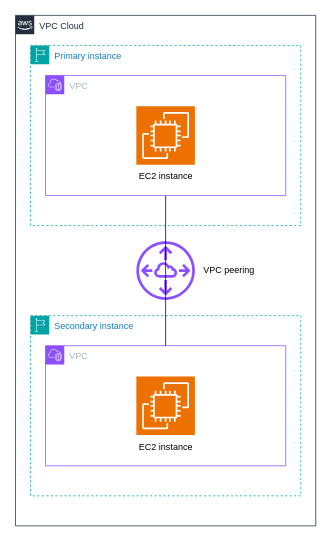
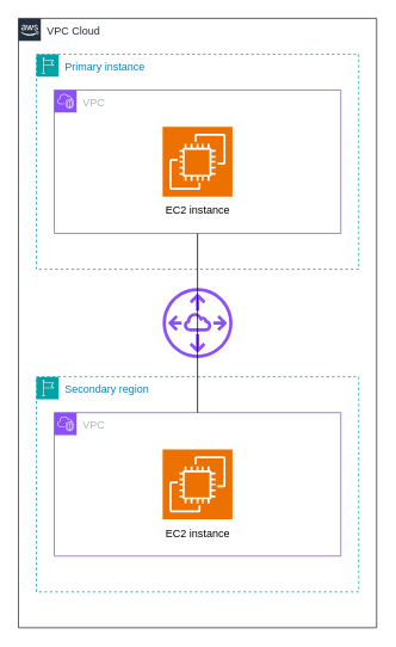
  <mxCell id="0" />
  <mxCell id="1" parent="0" />
  <mxCell id="2" value="VPC Cloud" style="points=[[0,0],[0.25,0],[0.5,0],[0.75,0],[1,0],[1,0.25],[1,0.5],[1,0.75],[1,1],[0.75,1],[0.5,1],[0.25,1],[0,1],[0,0.75],[0,0.5],[0,0.25]];outlineConnect=0;gradientColor=none;html=1;whiteSpace=wrap;fontSize=12;fontStyle=0;container=1;pointerEvents=0;collapsible=0;recursiveResize=0;shape=mxgraph.aws4.group;grIcon=mxgraph.aws4.group_aws_cloud_alt;strokeColor=#232F3E;fillColor=none;verticalAlign=top;align=left;spacingLeft=30;fontColor=#232F3E;dashed=0;" vertex="1" parent="1"><mxGeometry x="20" y="20" width="400" height="680" as="geometry" /></mxCell>
  <mxCell id="3" value="Primary instance" style="points=[[0,0],[0.25,0],[0.5,0],[0.75,0],[1,0],[1,0.25],[1,0.5],[1,0.75],[1,1],[0.75,1],[0.5,1],[0.25,1],[0,1],[0,0.75],[0,0.5],[0,0.25]];outlineConnect=0;gradientColor=none;html=1;whiteSpace=wrap;fontSize=12;fontStyle=0;container=1;pointerEvents=0;collapsible=0;recursiveResize=0;shape=mxgraph.aws4.group;grIcon=mxgraph.aws4.group_region;strokeColor=#00A4A6;fillColor=none;verticalAlign=top;align=left;spacingLeft=30;fontColor=#147EBA;dashed=1;" vertex="1" parent="2"><mxGeometry x="20" y="40" width="360" height="240" as="geometry" /></mxCell>
  <mxCell id="4" value="VPC" style="points=[[0,0],[0.25,0],[0.5,0],[0.75,0],[1,0],[1,0.25],[1,0.5],[1,0.75],[1,1],[0.75,1],[0.5,1],[0.25,1],[0,1],[0,0.75],[0,0.5],[0,0.25]];outlineConnect=0;gradientColor=none;html=1;whiteSpace=wrap;fontSize=12;fontStyle=0;container=1;pointerEvents=0;collapsible=0;recursiveResize=0;shape=mxgraph.aws4.group;grIcon=mxgraph.aws4.group_vpc2;strokeColor=#8C4FFF;fillColor=none;verticalAlign=top;align=left;spacingLeft=30;fontColor=#AAB7B8;dashed=0;" vertex="1" parent="3"><mxGeometry x="20" y="40" width="320" height="160" as="geometry" /></mxCell>
  <mxCell id="5" value="" style="sketch=0;points=[[0,0,0],[0.25,0,0],[0.5,0,0],[0.75,0,0],[1,0,0],[0,1,0],[0.25,1,0],[0.5,1,0],[0.75,1,0],[1,1,0],[0,0.25,0],[0,0.5,0],[0,0.75,0],[1,0.25,0],[1,0.5,0],[1,0.75,0]];outlineConnect=0;fontColor=#232F3E;fillColor=#ED7100;strokeColor=#ffffff;dashed=0;verticalLabelPosition=bottom;verticalAlign=top;align=center;html=1;fontSize=12;fontStyle=0;aspect=fixed;shape=mxgraph.aws4.resourceIcon;resIcon=mxgraph.aws4.ec2;" vertex="1" parent="4"><mxGeometry x="121" y="41" width="78" height="78" as="geometry" /></mxCell>
  <mxCell id="6" value="EC2 instance" style="text;html=1;align=center;verticalAlign=middle;resizable=0;points=[];autosize=1;strokeColor=none;fillColor=none;" vertex="1" parent="4"><mxGeometry x="115" y="119" width="90" height="30" as="geometry" /></mxCell>
- <mxCell id="7" value="Secondary instance" style="points=[[0,0],[0.25,0],[0.5,0],[0.75,0],[1,0],[1,0.25],[1,0.5],[1,0.75],[1,1],[0.75,1],[0.5,1],[0.25,1],[0,1],[0,0.75],[0,0.5],[0,0.25]];outlineConnect=0;gradientColor=none;html=1;whiteSpace=wrap;fontSize=12;fontStyle=0;container=1;pointerEvents=0;collapsible=0;recursiveResize=0;shape=mxgraph.aws4.group;grIcon=mxgraph.aws4.group_region;strokeColor=#00A4A6;fillColor=none;verticalAlign=top;align=left;spacingLeft=30;fontColor=#147EBA;dashed=1;" vertex="1" parent="2"><mxGeometry x="20" y="400" width="360" height="240" as="geometry" /></mxCell>
+ <mxCell id="7" value="Secondary region" style="points=[[0,0],[0.25,0],[0.5,0],[0.75,0],[1,0],[1,0.25],[1,0.5],[1,0.75],[1,1],[0.75,1],[0.5,1],[0.25,1],[0,1],[0,0.75],[0,0.5],[0,0.25]];outlineConnect=0;gradientColor=none;html=1;whiteSpace=wrap;fontSize=12;fontStyle=0;container=1;pointerEvents=0;collapsible=0;recursiveResize=0;shape=mxgraph.aws4.group;grIcon=mxgraph.aws4.group_region;strokeColor=#00A4A6;fillColor=none;verticalAlign=top;align=left;spacingLeft=30;fontColor=#147EBA;dashed=1;" vertex="1" parent="2"><mxGeometry x="20" y="400" width="360" height="240" as="geometry" /></mxCell>
  <mxCell id="8" value="VPC" style="points=[[0,0],[0.25,0],[0.5,0],[0.75,0],[1,0],[1,0.25],[1,0.5],[1,0.75],[1,1],[0.75,1],[0.5,1],[0.25,1],[0,1],[0,0.75],[0,0.5],[0,0.25]];outlineConnect=0;gradientColor=none;html=1;whiteSpace=wrap;fontSize=12;fontStyle=0;container=1;pointerEvents=0;collapsible=0;recursiveResize=0;shape=mxgraph.aws4.group;grIcon=mxgraph.aws4.group_vpc2;strokeColor=#8C4FFF;fillColor=none;verticalAlign=top;align=left;spacingLeft=30;fontColor=#AAB7B8;dashed=0;" vertex="1" parent="7"><mxGeometry x="20" y="40" width="320" height="160" as="geometry" /></mxCell>
  <mxCell id="9" value="" style="sketch=0;points=[[0,0,0],[0.25,0,0],[0.5,0,0],[0.75,0,0],[1,0,0],[0,1,0],[0.25,1,0],[0.5,1,0],[0.75,1,0],[1,1,0],[0,0.25,0],[0,0.5,0],[0,0.75,0],[1,0.25,0],[1,0.5,0],[1,0.75,0]];outlineConnect=0;fontColor=#232F3E;fillColor=#ED7100;strokeColor=#ffffff;dashed=0;verticalLabelPosition=bottom;verticalAlign=top;align=center;html=1;fontSize=12;fontStyle=0;aspect=fixed;shape=mxgraph.aws4.resourceIcon;resIcon=mxgraph.aws4.ec2;" vertex="1" parent="8"><mxGeometry x="121" y="41" width="78" height="78" as="geometry" /></mxCell>
  <mxCell id="10" value="EC2 instance" style="text;html=1;align=center;verticalAlign=middle;resizable=0;points=[];autosize=1;strokeColor=none;fillColor=none;" vertex="1" parent="8"><mxGeometry x="115" y="120" width="90" height="30" as="geometry" /></mxCell>
  <mxCell id="11" value="" style="sketch=0;outlineConnect=0;fontColor=#232F3E;gradientColor=none;fillColor=#8C4FFF;strokeColor=none;dashed=0;verticalLabelPosition=bottom;verticalAlign=top;align=center;html=1;fontSize=12;fontStyle=0;aspect=fixed;pointerEvents=1;shape=mxgraph.aws4.peering;" vertex="1" parent="2"><mxGeometry x="161" y="301" width="78" height="78" as="geometry" /></mxCell>
  <mxCell id="12" value="" style="endArrow=none;html=1;rounded=0;exitX=0.5;exitY=0;exitDx=0;exitDy=0;entryX=0.5;entryY=1;entryDx=0;entryDy=0;" edge="1" parent="2" source="8" target="4"><mxGeometry width="50" height="50" relative="1" as="geometry"><mxPoint x="150" y="330" as="sourcePoint" /><mxPoint x="200" y="280" as="targetPoint" /></mxGeometry></mxCell>
- <mxCell id="13" value="VPC peering" style="text;html=1;align=center;verticalAlign=middle;resizable=0;points=[];autosize=1;strokeColor=none;fillColor=none;" vertex="1" parent="2"><mxGeometry x="239" y="325" width="90" height="30" as="geometry" /></mxCell>
